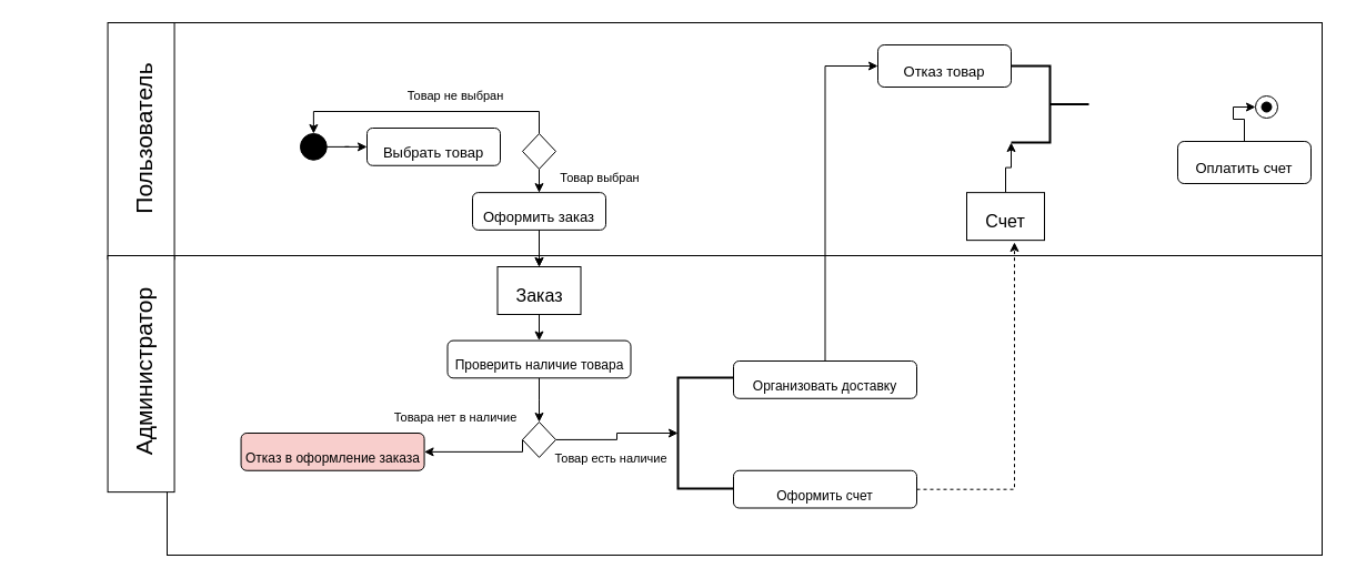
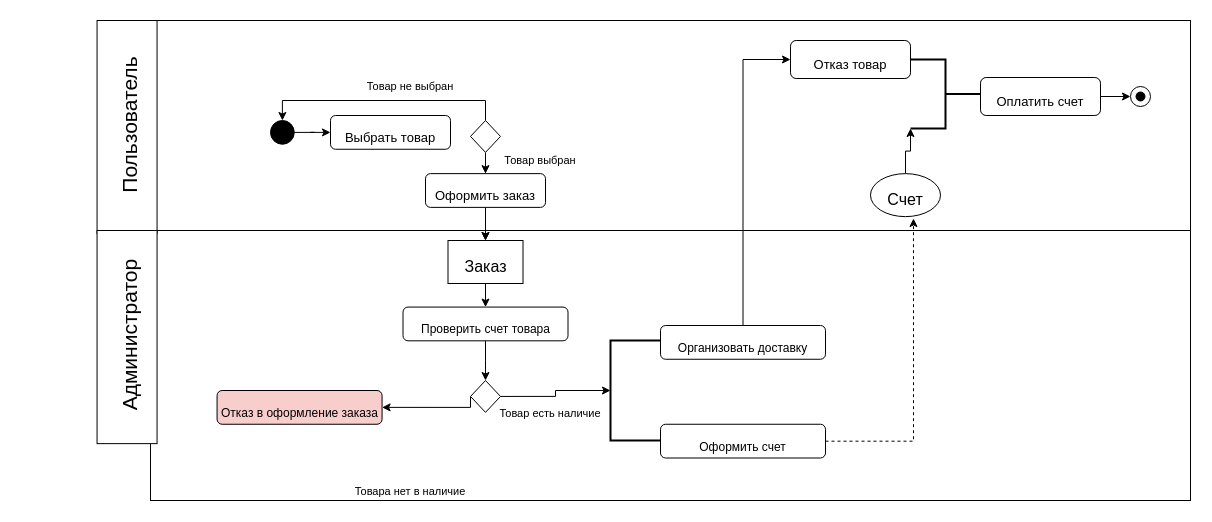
  <mxCell id="0" />
  <mxCell id="1" parent="0" />
  <mxCell id="2" value="" style="rounded=0;whiteSpace=wrap;html=1;" vertex="1" parent="1"><mxGeometry x="150" y="230" width="1040" height="270" as="geometry" /></mxCell>
  <mxCell id="3" value="" style="rounded=0;whiteSpace=wrap;html=1;" vertex="1" parent="1"><mxGeometry x="150" y="20" width="1040" height="210" as="geometry" /></mxCell>
  <mxCell id="4" value="" style="rounded=0;whiteSpace=wrap;html=1;rotation=-90;" vertex="1" parent="1"><mxGeometry x="20" y="96.57" width="213.13" height="60" as="geometry" /></mxCell>
  <mxCell id="5" value="&lt;font style=&quot;font-size: 21px&quot;&gt;Пользователь&lt;/font&gt;" style="text;html=1;strokeColor=none;fillColor=none;align=center;verticalAlign=middle;whiteSpace=wrap;rounded=0;rotation=-90;fontSize=25;" vertex="1" parent="1"><mxGeometry x="36.56" y="115" width="180.01" height="20" as="geometry" /></mxCell>
  <mxCell id="6" style="edgeStyle=orthogonalEdgeStyle;rounded=0;orthogonalLoop=1;jettySize=auto;html=1;entryX=0;entryY=0.5;entryDx=0;entryDy=0;fontSize=25;fontColor=#000000;" edge="1" parent="1" source="7" target="8"><mxGeometry relative="1" as="geometry" /></mxCell>
  <mxCell id="7" value="" style="ellipse;whiteSpace=wrap;html=1;aspect=fixed;fontSize=25;fillColor=#000000;" vertex="1" parent="1"><mxGeometry x="270" y="120" width="23.75" height="23.75" as="geometry" /></mxCell>
  <mxCell id="8" value="&lt;font style=&quot;font-size: 13px&quot;&gt;Выбрать товар&lt;/font&gt;" style="rounded=1;whiteSpace=wrap;html=1;fontSize=25;fontColor=#000000;fillColor=#FFFFFF;" vertex="1" parent="1"><mxGeometry x="330" y="115" width="120" height="33.75" as="geometry" /></mxCell>
  <mxCell id="9" style="edgeStyle=orthogonalEdgeStyle;rounded=0;orthogonalLoop=1;jettySize=auto;html=1;fontSize=25;fontColor=#000000;" edge="1" parent="1" source="11" target="14"><mxGeometry relative="1" as="geometry" /></mxCell>
  <mxCell id="10" style="edgeStyle=orthogonalEdgeStyle;rounded=0;orthogonalLoop=1;jettySize=auto;html=1;entryX=0.5;entryY=0;entryDx=0;entryDy=0;fontSize=25;fontColor=#000000;" edge="1" parent="1" source="11" target="7"><mxGeometry relative="1" as="geometry"><Array as="points"><mxPoint x="485" y="100" /><mxPoint x="282" y="100" /></Array></mxGeometry></mxCell>
  <mxCell id="11" value="" style="rhombus;whiteSpace=wrap;html=1;fillColor=#FFFFFF;fontSize=25;fontColor=#000000;" vertex="1" parent="1"><mxGeometry x="470" y="120" width="30" height="31.88" as="geometry" /></mxCell>
  <mxCell id="12" style="edgeStyle=orthogonalEdgeStyle;rounded=0;orthogonalLoop=1;jettySize=auto;html=1;entryX=0.5;entryY=0;entryDx=0;entryDy=0;fontSize=25;fontColor=#000000;" edge="1" parent="1" source="14" target="20"><mxGeometry relative="1" as="geometry" /></mxCell>
  <mxCell id="13" style="edgeStyle=orthogonalEdgeStyle;rounded=0;orthogonalLoop=1;jettySize=auto;html=1;fontSize=25;fontColor=#000000;" edge="1" parent="1" source="14" target="20"><mxGeometry relative="1" as="geometry" /></mxCell>
  <mxCell id="14" value="&lt;font style=&quot;font-size: 13px&quot;&gt;Оформить заказ&lt;/font&gt;" style="rounded=1;whiteSpace=wrap;html=1;fontSize=25;fontColor=#000000;fillColor=#FFFFFF;" vertex="1" parent="1"><mxGeometry x="425" y="173.13" width="120" height="33.75" as="geometry" /></mxCell>
  <mxCell id="15" value="&lt;font style=&quot;font-size: 11px&quot;&gt;Товар не выбран&lt;/font&gt;" style="text;html=1;strokeColor=none;fillColor=none;align=center;verticalAlign=middle;whiteSpace=wrap;rounded=0;fontSize=25;fontColor=#000000;" vertex="1" parent="1"><mxGeometry x="360" y="70" width="100" height="20" as="geometry" /></mxCell>
  <mxCell id="16" value="&lt;font style=&quot;font-size: 11px&quot;&gt;Товар выбран&lt;/font&gt;" style="text;html=1;strokeColor=none;fillColor=none;align=center;verticalAlign=middle;whiteSpace=wrap;rounded=0;fontSize=25;fontColor=#000000;" vertex="1" parent="1"><mxGeometry x="490" y="143.75" width="100" height="20" as="geometry" /></mxCell>
  <mxCell id="17" value="" style="rounded=0;whiteSpace=wrap;html=1;rotation=-90;" vertex="1" parent="1"><mxGeometry x="20" y="306.57" width="213.13" height="60" as="geometry" /></mxCell>
  <mxCell id="18" value="&lt;font style=&quot;font-size: 21px&quot;&gt;Администратор&lt;/font&gt;" style="text;html=1;strokeColor=none;fillColor=none;align=center;verticalAlign=middle;whiteSpace=wrap;rounded=0;rotation=-90;fontSize=25;" vertex="1" parent="1"><mxGeometry x="36.56" y="325" width="180.01" height="20" as="geometry" /></mxCell>
  <mxCell id="19" style="edgeStyle=orthogonalEdgeStyle;rounded=0;orthogonalLoop=1;jettySize=auto;html=1;entryX=0.5;entryY=0;entryDx=0;entryDy=0;fontSize=25;fontColor=#000000;" edge="1" parent="1" source="20" target="22"><mxGeometry relative="1" as="geometry" /></mxCell>
  <mxCell id="20" value="&lt;font style=&quot;font-size: 16px&quot;&gt;Заказ&lt;/font&gt;" style="rounded=0;whiteSpace=wrap;html=1;fillColor=#FFFFFF;fontSize=25;fontColor=#000000;" vertex="1" parent="1"><mxGeometry x="447.5" y="240" width="75" height="43" as="geometry" /></mxCell>
  <mxCell id="21" style="edgeStyle=orthogonalEdgeStyle;rounded=0;orthogonalLoop=1;jettySize=auto;html=1;entryX=0.5;entryY=0;entryDx=0;entryDy=0;fontSize=25;fontColor=#000000;" edge="1" parent="1" source="22" target="25"><mxGeometry relative="1" as="geometry" /></mxCell>
- <mxCell id="22" value="&lt;font style=&quot;line-height: 10% ; font-size: 12px&quot;&gt;Проверить наличие товара&lt;/font&gt;" style="rounded=1;whiteSpace=wrap;html=1;fontSize=25;fontColor=#000000;fillColor=#FFFFFF;" vertex="1" parent="1"><mxGeometry x="402.5" y="306.57" width="165" height="33.75" as="geometry" /></mxCell>
+ <mxCell id="22" value="&lt;font style=&quot;line-height: 10% ; font-size: 12px&quot;&gt;Проверить счет товара&lt;/font&gt;" style="rounded=1;whiteSpace=wrap;html=1;fontSize=25;fontColor=#000000;fillColor=#FFFFFF;" vertex="1" parent="1"><mxGeometry x="402.5" y="306.57" width="165" height="33.75" as="geometry" /></mxCell>
  <mxCell id="23" style="edgeStyle=orthogonalEdgeStyle;rounded=0;orthogonalLoop=1;jettySize=auto;html=1;entryX=1;entryY=0.5;entryDx=0;entryDy=0;fontSize=25;fontColor=#000000;exitX=0;exitY=0.5;exitDx=0;exitDy=0;" edge="1" parent="1" source="25" target="26"><mxGeometry relative="1" as="geometry"><mxPoint x="480" y="407" as="sourcePoint" /><Array as="points"><mxPoint x="470" y="407" /></Array></mxGeometry></mxCell>
  <mxCell id="24" style="edgeStyle=orthogonalEdgeStyle;rounded=0;orthogonalLoop=1;jettySize=auto;html=1;exitX=1;exitY=0.5;exitDx=0;exitDy=0;entryX=0;entryY=0.5;entryDx=0;entryDy=0;entryPerimeter=0;strokeWidth=1;fontSize=25;fontColor=#000000;" edge="1" parent="1" source="25" target="33"><mxGeometry relative="1" as="geometry" /></mxCell>
  <mxCell id="25" value="" style="rhombus;whiteSpace=wrap;html=1;fillColor=#FFFFFF;fontSize=25;fontColor=#000000;" vertex="1" parent="1"><mxGeometry x="470" y="380" width="30" height="31.88" as="geometry" /></mxCell>
  <mxCell id="26" value="&lt;font style=&quot;line-height: 10% ; font-size: 12px&quot;&gt;Отказ в оформление заказа&lt;/font&gt;" style="rounded=1;whiteSpace=wrap;html=1;fontSize=25;fontColor=#000000;fillColor=#f8cecc;" vertex="1" parent="1"><mxGeometry x="216.57" y="390" width="165" height="33.75" as="geometry" /></mxCell>
- <mxCell id="27" value="&lt;font style=&quot;font-size: 11px&quot;&gt;Товара нет в наличие&lt;/font&gt;" style="text;html=1;strokeColor=none;fillColor=none;align=center;verticalAlign=middle;whiteSpace=wrap;rounded=0;fontSize=25;fontColor=#000000;" vertex="1" parent="1"><mxGeometry x="350" y="360" width="120" height="20" as="geometry" /></mxCell>
+ <mxCell id="27" value="&lt;font style=&quot;font-size: 11px&quot;&gt;Товара нет в наличие&lt;/font&gt;" style="text;html=1;strokeColor=none;fillColor=none;align=center;verticalAlign=middle;whiteSpace=wrap;rounded=0;fontSize=25;fontColor=#000000;" vertex="1" parent="1"><mxGeometry x="350" y="475" width="120" height="20" as="geometry" /></mxCell>
  <mxCell id="28" style="edgeStyle=orthogonalEdgeStyle;rounded=0;orthogonalLoop=1;jettySize=auto;html=1;entryX=0.614;entryY=1.043;entryDx=0;entryDy=0;entryPerimeter=0;strokeWidth=1;fontSize=25;fontColor=#000000;dashed=1;" edge="1" parent="1" source="29" target="42"><mxGeometry relative="1" as="geometry" /></mxCell>
  <mxCell id="29" value="&lt;font style=&quot;line-height: 10% ; font-size: 12px&quot;&gt;Оформить счет&lt;/font&gt;" style="rounded=1;whiteSpace=wrap;html=1;fontSize=25;fontColor=#000000;fillColor=#FFFFFF;" vertex="1" parent="1"><mxGeometry x="660" y="423.75" width="165" height="33.75" as="geometry" /></mxCell>
  <mxCell id="30" style="edgeStyle=orthogonalEdgeStyle;rounded=0;orthogonalLoop=1;jettySize=auto;html=1;entryX=0;entryY=0.5;entryDx=0;entryDy=0;strokeWidth=1;fontSize=25;fontColor=#000000;" edge="1" parent="1" source="31" target="40"><mxGeometry relative="1" as="geometry" /></mxCell>
  <mxCell id="31" value="&lt;font style=&quot;line-height: 10% ; font-size: 12px&quot;&gt;Организовать доставку&lt;/font&gt;" style="rounded=1;whiteSpace=wrap;html=1;fontSize=25;fontColor=#000000;fillColor=#FFFFFF;" vertex="1" parent="1"><mxGeometry x="660" y="325" width="165" height="33.75" as="geometry" /></mxCell>
  <mxCell id="32" value="" style="shape=link;html=1;fontSize=25;fontColor=#000000;strokeColor=none;strokeWidth=1;" edge="1" parent="1"><mxGeometry width="100" relative="1" as="geometry"><mxPoint x="590" y="290" as="sourcePoint" /><mxPoint x="690" y="290" as="targetPoint" /></mxGeometry></mxCell>
  <mxCell id="33" value="" style="strokeWidth=2;html=1;shape=mxgraph.flowchart.annotation_1;align=left;pointerEvents=1;fillColor=#FFFFFF;fontSize=25;fontColor=#000000;" vertex="1" parent="1"><mxGeometry x="610" y="340" width="50" height="100" as="geometry" /></mxCell>
  <mxCell id="34" value="&lt;font style=&quot;font-size: 11px&quot;&gt;Товар есть наличие&lt;/font&gt;" style="text;html=1;strokeColor=none;fillColor=none;align=center;verticalAlign=middle;whiteSpace=wrap;rounded=0;fontSize=25;fontColor=#000000;" vertex="1" parent="1"><mxGeometry x="490" y="403.75" width="120" height="6.25" as="geometry" /></mxCell>
  <mxCell id="35" style="edgeStyle=orthogonalEdgeStyle;rounded=0;orthogonalLoop=1;jettySize=auto;html=1;strokeWidth=1;fontSize=25;fontColor=#000000;entryX=0;entryY=0.5;entryDx=0;entryDy=0;" edge="1" parent="1" source="36" target="37"><mxGeometry relative="1" as="geometry"><mxPoint x="1120" y="109" as="targetPoint" /></mxGeometry></mxCell>
- <mxCell id="36" value="&lt;font style=&quot;font-size: 13px&quot;&gt;Оплатить счет&lt;/font&gt;" style="rounded=1;whiteSpace=wrap;html=1;fillColor=#FFFFFF;fontSize=25;fontColor=#000000;" vertex="1" parent="1"><mxGeometry x="1060" y="127" width="120" height="38" as="geometry" /></mxCell>
+ <mxCell id="36" value="&lt;font style=&quot;font-size: 13px&quot;&gt;Оплатить счет&lt;/font&gt;" style="rounded=1;whiteSpace=wrap;html=1;fillColor=#FFFFFF;fontSize=25;fontColor=#000000;" vertex="1" parent="1"><mxGeometry x="980" y="77" width="120" height="38" as="geometry" /></mxCell>
  <mxCell id="37" value="" style="ellipse;whiteSpace=wrap;html=1;aspect=fixed;fillColor=#FFFFFF;fontSize=25;fontColor=#000000;" vertex="1" parent="1"><mxGeometry x="1130" y="86" width="20" height="20" as="geometry" /></mxCell>
  <mxCell id="38" value="" style="ellipse;whiteSpace=wrap;html=1;aspect=fixed;fontSize=25;fontColor=#000000;fillColor=#000000;" vertex="1" parent="1"><mxGeometry x="1135.5" y="91.5" width="9" height="9" as="geometry" /></mxCell>
  <mxCell id="39" value="" style="strokeWidth=2;html=1;shape=mxgraph.flowchart.annotation_2;align=left;labelPosition=right;pointerEvents=1;fillColor=#000000;fontSize=25;fontColor=#000000;rotation=-180;" vertex="1" parent="1"><mxGeometry x="910" y="59" width="70" height="69" as="geometry" /></mxCell>
  <mxCell id="40" value="&lt;font style=&quot;font-size: 13px&quot;&gt;Отказ товар&lt;/font&gt;" style="rounded=1;whiteSpace=wrap;html=1;fillColor=#FFFFFF;fontSize=25;fontColor=#000000;" vertex="1" parent="1"><mxGeometry x="790" y="40" width="120" height="38" as="geometry" /></mxCell>
  <mxCell id="41" style="edgeStyle=orthogonalEdgeStyle;rounded=0;orthogonalLoop=1;jettySize=auto;html=1;entryX=1;entryY=0;entryDx=0;entryDy=0;entryPerimeter=0;strokeWidth=1;fontSize=25;fontColor=#000000;" edge="1" parent="1" source="42" target="39"><mxGeometry relative="1" as="geometry" /></mxCell>
- <mxCell id="42" value="&lt;font style=&quot;font-size: 16px&quot;&gt;Счет&lt;/font&gt;" style="rounded=0;whiteSpace=wrap;html=1;fontSize=25;fontColor=#000000;fillColor=#FFFFFF;" vertex="1" parent="1"><mxGeometry x="870" y="173.13" width="70" height="43" as="geometry" /></mxCell>
+ <mxCell id="42" value="&lt;font style=&quot;font-size: 16px&quot;&gt;Счет&lt;/font&gt;" style="ellipse;whiteSpace=wrap;html=1;fontSize=25;fontColor=#000000;fillColor=#FFFFFF;" vertex="1" parent="1"><mxGeometry x="870" y="173.13" width="70" height="43" as="geometry" /></mxCell>
